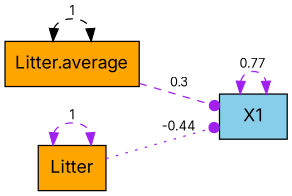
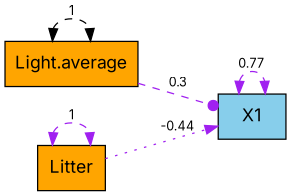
  digraph {
    fontname=Inter
    rankdir=LR
    node [fillcolor=orange fontname=Inter fontsize=14 shape=box style=filled]
    edge [color=purple dir=both fontname=Inter fontsize=10 style=dashed]
-   "Light.average" [label="Litter.average"]
+   "Light.average"
    X1 [fillcolor=skyblue]
    Litter
    "Light.average" -> "Light.average" [color=black label=1]
    "Light.average" -> X1 [arrowhead=dot label=0.3 dir=""]
    X1 -> X1 [label=0.77]
-   Litter -> X1 [arrowhead=dot label=-0.44 style=dotted dir=""]
+   Litter -> X1 [arrowhead=normal label=-0.44 style=dotted dir=""]
    Litter -> Litter [label=1]
  }
